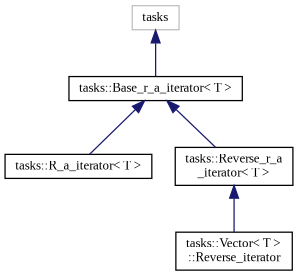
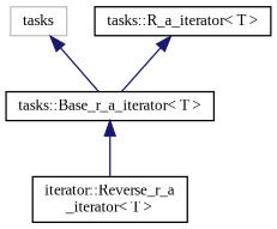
  digraph {
    fontname="Liberation Serif"
    rankdir=TB
    node [color=black fillcolor=white fontname="Liberation Serif" fontsize=10 shape=record style=filled]
    edge [color=midnightblue dir=back fontname="Liberation Serif" fontsize=10 labelfontname=Helvetica labelfontsize=10 style=solid]
    n1 [color=grey75 height=0.2 label=tasks width=0.4]
    n2 [height=0.2 label="tasks::Base_r_a_iterator\< T \>" width=0.4]
    n3 [height=0.2 label="tasks::R_a_iterator\< T \>" width=0.4]
-   n4 [height=0.2 label="tasks::Reverse_r_a\l_iterator\< T \>" width=0.4]
-   n5 [height=0.2 label="tasks::Vector\< T \>\l::Reverse_iterator" width=0.4]
+   n4 [height=0.2 label="iterator::Reverse_r_a\l_iterator\< T \>" width=0.4]
    n1 -> n2
-   n2 -> n3
+   n3 -> n2
    n2 -> n4
-   n4 -> n5
  }
